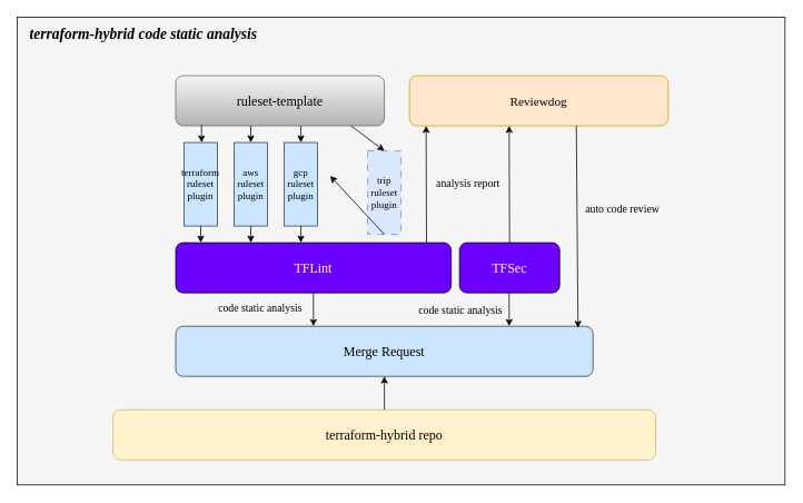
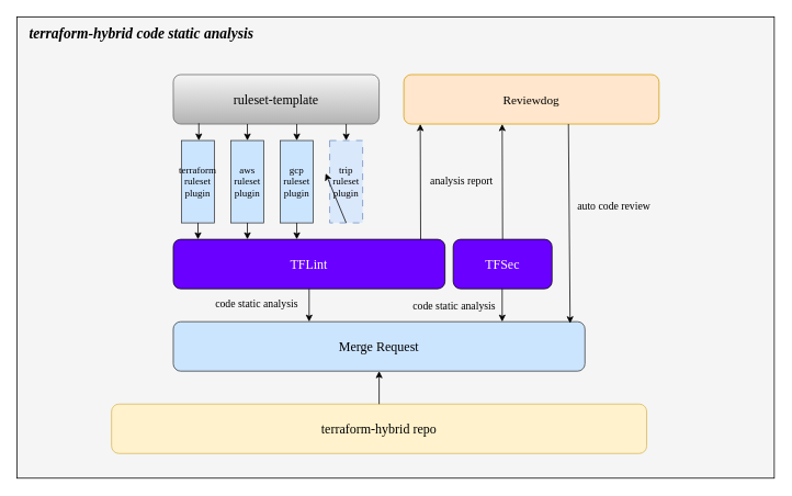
  <mxCell id="0" />
  <mxCell id="1" parent="0" />
  <mxCell id="2" value="" style="rounded=0;whiteSpace=wrap;html=1;fillColor=#f5f5f5;fontColor=#333333;strokeColor=#000000;gradientColor=none;glass=0;shadow=0;fontFamily=Times New Roman;" parent="1" vertex="1"><mxGeometry x="20" y="20" width="920" height="560" as="geometry" /></mxCell>
  <mxCell id="3" value="&lt;font style=&quot;font-size: 16px;&quot;&gt;terraform-hybrid repo&lt;/font&gt;" style="rounded=1;whiteSpace=wrap;html=1;fillColor=#fff2cc;strokeColor=#d6b656;shadow=0;fontFamily=Times New Roman;" parent="1" vertex="1"><mxGeometry x="135" y="490" width="650" height="60" as="geometry" /></mxCell>
  <mxCell id="4" value="" style="endArrow=classic;html=1;rounded=0;exitX=0.5;exitY=0;exitDx=0;exitDy=0;entryX=0.5;entryY=1;entryDx=0;entryDy=0;fontFamily=Times New Roman;" parent="1" edge="1"><mxGeometry width="50" height="50" relative="1" as="geometry"><mxPoint x="460" y="490" as="sourcePoint" /><mxPoint x="460" y="450" as="targetPoint" /></mxGeometry></mxCell>
  <mxCell id="5" value="&lt;font style=&quot;font-size: 16px;&quot;&gt;Merge Request&lt;/font&gt;" style="rounded=1;whiteSpace=wrap;html=1;fillColor=#cce5ff;strokeColor=#36393d;fontFamily=Times New Roman;" parent="1" vertex="1"><mxGeometry x="210" y="390" width="500" height="60" as="geometry" /></mxCell>
  <mxCell id="6" value="&lt;font style=&quot;font-size: 16px;&quot;&gt;TFLint&lt;/font&gt;" style="rounded=1;whiteSpace=wrap;html=1;fillColor=#6a00ff;fontColor=#ffffff;strokeColor=#000000;gradientColor=none;fontFamily=Times New Roman;" parent="1" vertex="1"><mxGeometry x="210" y="290" width="330" height="60" as="geometry" /></mxCell>
  <mxCell id="7" value="" style="endArrow=classic;html=1;rounded=0;exitX=0.5;exitY=1;exitDx=0;exitDy=0;fontFamily=Times New Roman;" parent="1" edge="1"><mxGeometry width="50" height="50" relative="1" as="geometry"><mxPoint x="375" y="350" as="sourcePoint" /><mxPoint x="375" y="390" as="targetPoint" /></mxGeometry></mxCell>
  <mxCell id="8" value="code static analysis" style="edgeLabel;html=1;align=center;verticalAlign=middle;resizable=0;points=[];labelBackgroundColor=none;fontSize=13;fontFamily=Times New Roman;" parent="7" vertex="1" connectable="0"><mxGeometry x="-0.161" y="3" relative="1" as="geometry"><mxPoint x="-68" as="offset" /></mxGeometry></mxCell>
  <mxCell id="9" value="&lt;font style=&quot;font-size: 15px;&quot;&gt;Reviewdog&lt;/font&gt;" style="rounded=1;whiteSpace=wrap;html=1;fillColor=#ffe6cc;strokeColor=#d79b00;fontFamily=Times New Roman;" parent="1" vertex="1"><mxGeometry x="490" y="90" width="310" height="60" as="geometry" /></mxCell>
  <mxCell id="10" value="" style="endArrow=classic;html=1;rounded=0;exitX=0.5;exitY=1;exitDx=0;exitDy=0;entryX=0.734;entryY=0.039;entryDx=0;entryDy=0;entryPerimeter=0;fontFamily=Times New Roman;" parent="1" edge="1"><mxGeometry width="50" height="50" relative="1" as="geometry"><mxPoint x="690" y="150" as="sourcePoint" /><mxPoint x="692" y="392" as="targetPoint" /></mxGeometry></mxCell>
  <mxCell id="11" value="auto code review" style="edgeLabel;html=1;align=center;verticalAlign=middle;resizable=0;points=[];fontSize=13;labelBackgroundColor=none;fontFamily=Times New Roman;" parent="10" vertex="1" connectable="0"><mxGeometry x="-0.183" y="-1" relative="1" as="geometry"><mxPoint x="55" as="offset" /></mxGeometry></mxCell>
  <mxCell id="12" value="" style="endArrow=classic;html=1;rounded=0;entryX=0.129;entryY=0.983;entryDx=0;entryDy=0;entryPerimeter=0;exitX=0.5;exitY=0;exitDx=0;exitDy=0;fontFamily=Times New Roman;" parent="1" source="27" edge="1"><mxGeometry width="50" height="50" relative="1" as="geometry"><mxPoint x="609.5" y="291" as="sourcePoint" /><mxPoint x="609.5" y="150" as="targetPoint" /></mxGeometry></mxCell>
  <mxCell id="13" value="&lt;span style=&quot;font-size: 16px;&quot;&gt;ruleset-template&lt;/span&gt;" style="rounded=1;whiteSpace=wrap;html=1;fillColor=#f5f5f5;strokeColor=#666666;gradientColor=#b3b3b3;fontFamily=Times New Roman;" parent="1" vertex="1"><mxGeometry x="210" y="90" width="250" height="60" as="geometry" /></mxCell>
  <mxCell id="14" value="&lt;font style=&quot;font-size: 13px;&quot;&gt;analysis report&lt;/font&gt;" style="edgeLabel;html=1;align=center;verticalAlign=middle;resizable=0;points=[];labelBackgroundColor=none;fontSize=13;fontFamily=Times New Roman;" parent="1" vertex="1" connectable="0"><mxGeometry x="395" y="209.997" as="geometry"><mxPoint x="164" y="9" as="offset" /></mxGeometry></mxCell>
  <mxCell id="15" value="gcp&lt;br&gt;ruleset&lt;br&gt;plugin" style="rounded=0;whiteSpace=wrap;html=1;fillColor=#cce5ff;strokeColor=#36393d;fontFamily=Times New Roman;" parent="1" vertex="1"><mxGeometry x="340" y="170" width="40" height="100" as="geometry" /></mxCell>
  <mxCell id="16" value="aws&lt;br&gt;ruleset&lt;br&gt;plugin" style="rounded=0;whiteSpace=wrap;html=1;fillColor=#cce5ff;strokeColor=#36393d;fontFamily=Times New Roman;" parent="1" vertex="1"><mxGeometry x="280" y="170" width="40" height="100" as="geometry" /></mxCell>
  <mxCell id="17" value="terraform&lt;br&gt;ruleset&lt;br&gt;plugin" style="rounded=0;whiteSpace=wrap;html=1;fillColor=#cce5ff;strokeColor=#36393d;fontFamily=Times New Roman;" parent="1" vertex="1"><mxGeometry x="220" y="170" width="40" height="100" as="geometry" /></mxCell>
  <mxCell id="18" value="" style="endArrow=classic;html=1;rounded=0;entryX=0.5;entryY=0;entryDx=0;entryDy=0;fontFamily=Times New Roman;" parent="1" edge="1"><mxGeometry width="50" height="50" relative="1" as="geometry"><mxPoint x="360" y="150" as="sourcePoint" /><mxPoint x="360" y="170" as="targetPoint" /></mxGeometry></mxCell>
  <mxCell id="19" value="" style="endArrow=classic;html=1;rounded=0;entryX=0.5;entryY=0;entryDx=0;entryDy=0;fontFamily=Times New Roman;" parent="1" edge="1"><mxGeometry width="50" height="50" relative="1" as="geometry"><mxPoint x="300" y="150" as="sourcePoint" /><mxPoint x="300" y="170" as="targetPoint" /></mxGeometry></mxCell>
  <mxCell id="20" value="" style="endArrow=classic;html=1;rounded=0;exitX=0.165;exitY=0.983;exitDx=0;exitDy=0;exitPerimeter=0;fontFamily=Times New Roman;" parent="1" edge="1"><mxGeometry width="50" height="50" relative="1" as="geometry"><mxPoint x="241" y="149" as="sourcePoint" /><mxPoint x="241" y="170" as="targetPoint" /></mxGeometry></mxCell>
  <mxCell id="21" value="" style="endArrow=classic;html=1;rounded=0;exitX=0.5;exitY=1;exitDx=0;exitDy=0;entryX=0.455;entryY=0;entryDx=0;entryDy=0;entryPerimeter=0;fontFamily=Times New Roman;" parent="1" edge="1"><mxGeometry width="50" height="50" relative="1" as="geometry"><mxPoint x="360" y="270" as="sourcePoint" /><mxPoint x="360" y="290" as="targetPoint" /></mxGeometry></mxCell>
  <mxCell id="22" value="" style="endArrow=classic;html=1;rounded=0;exitX=0.5;exitY=1;exitDx=0;exitDy=0;entryX=0.274;entryY=0.002;entryDx=0;entryDy=0;entryPerimeter=0;fontFamily=Times New Roman;" parent="1" edge="1"><mxGeometry width="50" height="50" relative="1" as="geometry"><mxPoint x="300" y="270" as="sourcePoint" /><mxPoint x="300" y="290" as="targetPoint" /></mxGeometry></mxCell>
  <mxCell id="23" value="" style="endArrow=classic;html=1;rounded=0;exitX=0.5;exitY=1;exitDx=0;exitDy=0;fontFamily=Times New Roman;" parent="1" edge="1"><mxGeometry width="50" height="50" relative="1" as="geometry"><mxPoint x="240" y="270" as="sourcePoint" /><mxPoint x="240" y="290" as="targetPoint" /></mxGeometry></mxCell>
- <mxCell id="24" value="trip&lt;br&gt;ruleset&lt;br&gt;plugin" style="rounded=0;whiteSpace=wrap;html=1;fillColor=#dae8fc;strokeColor=#6c8ebf;dashed=1;dashPattern=8 8;fontFamily=Times New Roman;" parent="1" vertex="1"><mxGeometry x="440" y="180" width="40" height="100" as="geometry" /></mxCell>
+ <mxCell id="24" value="trip&lt;br&gt;ruleset&lt;br&gt;plugin" style="rounded=0;whiteSpace=wrap;html=1;fillColor=#dae8fc;strokeColor=#6c8ebf;dashed=1;dashPattern=8 8;fontFamily=Times New Roman;" parent="1" vertex="1"><mxGeometry x="400" y="170" width="40" height="100" as="geometry" /></mxCell>
  <mxCell id="25" value="" style="endArrow=classic;html=1;rounded=0;entryX=0.5;entryY=0;entryDx=0;entryDy=0;fontFamily=Times New Roman;" parent="1" target="24" edge="1"><mxGeometry width="50" height="50" relative="1" as="geometry"><mxPoint x="420" y="150" as="sourcePoint" /><mxPoint x="370" y="180" as="targetPoint" /></mxGeometry></mxCell>
  <mxCell id="26" value="" style="endArrow=classic;html=1;rounded=0;exitX=0.5;exitY=1;exitDx=0;exitDy=0;fontFamily=Times New Roman;" parent="1" source="24" target="14" edge="1"><mxGeometry width="50" height="50" relative="1" as="geometry"><mxPoint x="430" y="160" as="sourcePoint" /><mxPoint x="430" y="180" as="targetPoint" /></mxGeometry></mxCell>
  <mxCell id="27" value="&lt;font style=&quot;font-size: 16px;&quot;&gt;TFSec&lt;/font&gt;" style="rounded=1;whiteSpace=wrap;html=1;fillColor=#6a00ff;fontColor=#ffffff;strokeColor=#000000;gradientColor=none;fontFamily=Times New Roman;" parent="1" vertex="1"><mxGeometry x="550" y="290" width="120" height="60" as="geometry" /></mxCell>
  <mxCell id="28" value="code static analysis" style="edgeLabel;html=1;align=center;verticalAlign=middle;resizable=0;points=[];labelBackgroundColor=none;fontSize=13;fontFamily=Times New Roman;" parent="1" vertex="1" connectable="0"><mxGeometry x="550" y="370" as="geometry" /></mxCell>
  <mxCell id="29" value="" style="endArrow=classic;html=1;rounded=0;exitX=0.5;exitY=1;exitDx=0;exitDy=0;fontFamily=Times New Roman;" parent="1" edge="1"><mxGeometry width="50" height="50" relative="1" as="geometry"><mxPoint x="609.5" y="350" as="sourcePoint" /><mxPoint x="609.5" y="390" as="targetPoint" /></mxGeometry></mxCell>
  <mxCell id="30" value="" style="endArrow=classic;html=1;rounded=0;entryX=0.129;entryY=0.983;entryDx=0;entryDy=0;entryPerimeter=0;exitX=0.5;exitY=0;exitDx=0;exitDy=0;fontFamily=Times New Roman;" parent="1" edge="1"><mxGeometry width="50" height="50" relative="1" as="geometry"><mxPoint x="510.5" y="290" as="sourcePoint" /><mxPoint x="510" y="150" as="targetPoint" /></mxGeometry></mxCell>
  <mxCell id="31" value="&lt;font style=&quot;font-size: 18px;&quot;&gt;terraform-hybrid code static analysis&lt;/font&gt;" style="edgeLabel;html=1;align=center;verticalAlign=middle;resizable=0;points=[];labelBackgroundColor=none;fontSize=18;fontStyle=3;fontFamily=Times New Roman;" parent="1" vertex="1" connectable="0"><mxGeometry x="170" y="40" as="geometry" /></mxCell>
